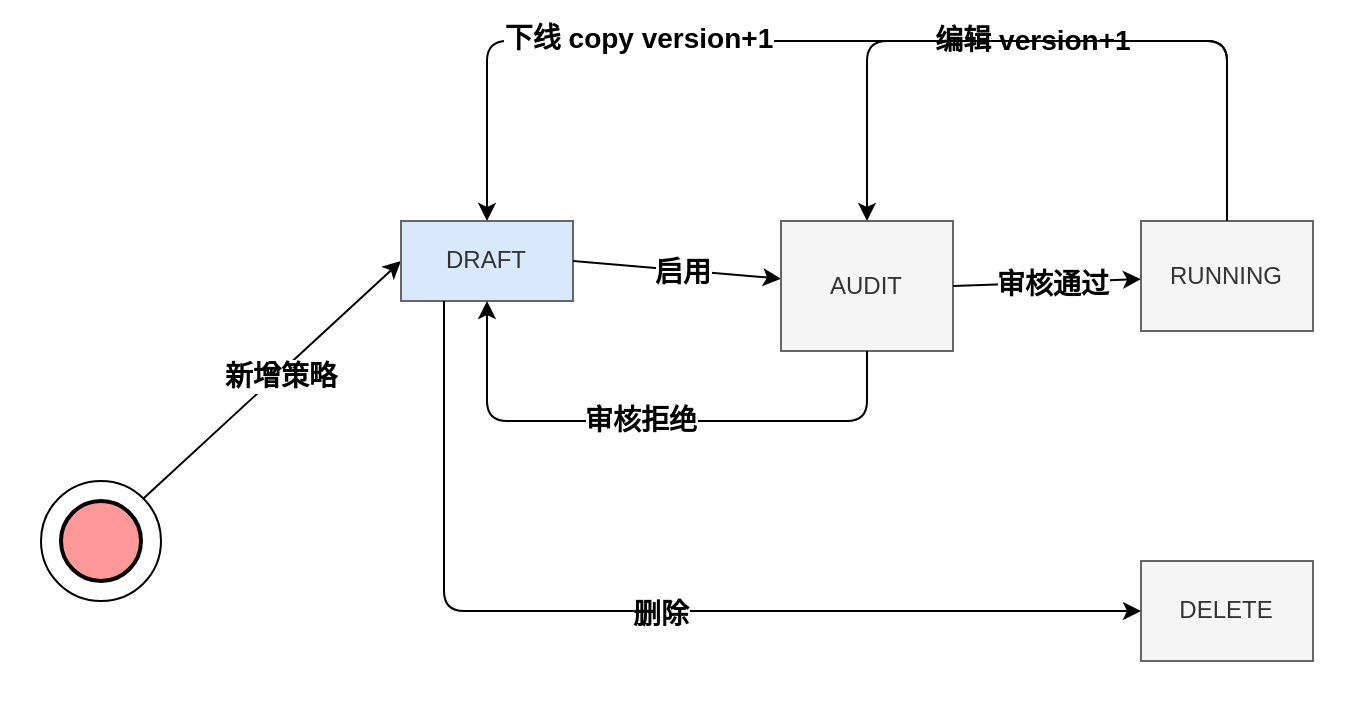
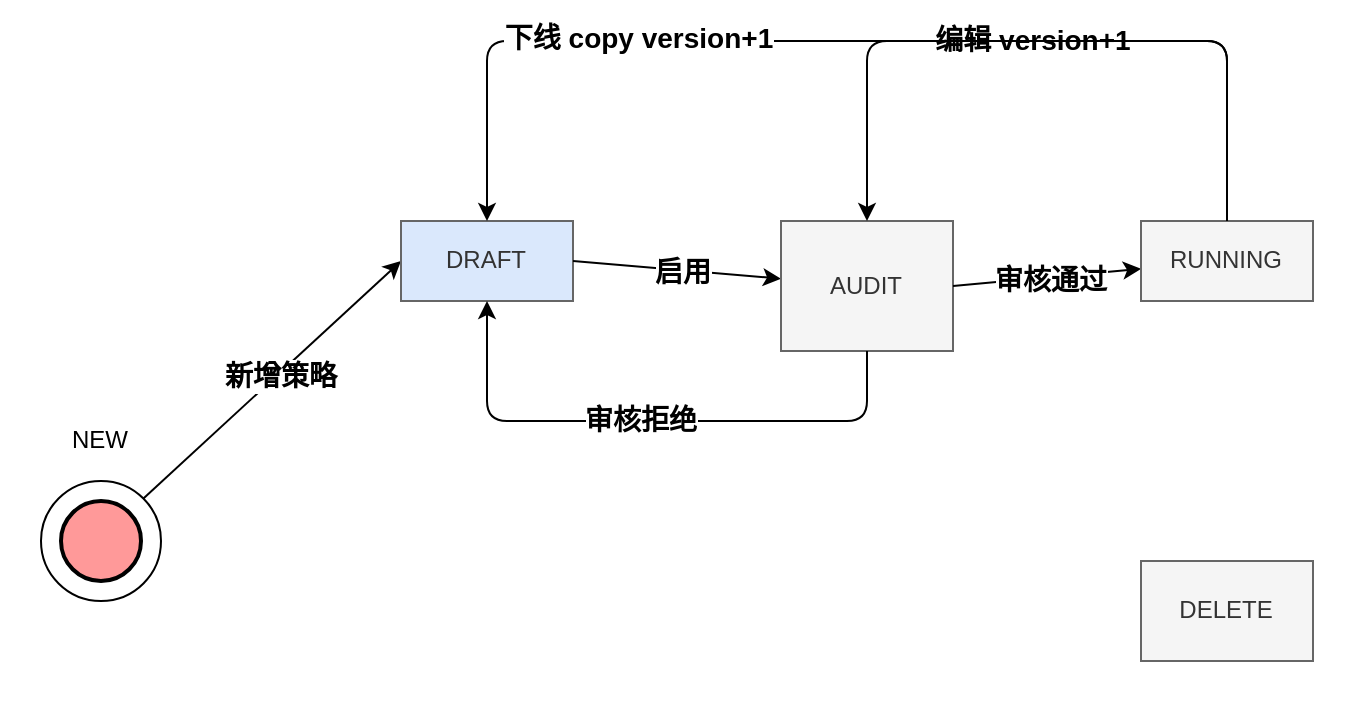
  <mxCell id="0" />
  <mxCell id="1" parent="0" />
  <mxCell id="2" value="" style="group" parent="1" vertex="1" connectable="0"><mxGeometry x="20" y="210" width="60" height="90" as="geometry" /></mxCell>
  <mxCell id="3" value="" style="ellipse;whiteSpace=wrap;html=1;aspect=fixed;" parent="2" vertex="1"><mxGeometry y="30" width="60" height="60" as="geometry" /></mxCell>
  <mxCell id="4" value="" style="ellipse;whiteSpace=wrap;html=1;aspect=fixed;strokeWidth=2;fillColor=#FF9999;" parent="2" vertex="1"><mxGeometry x="10" y="40" width="40" height="40" as="geometry" /></mxCell>
+ <mxCell id="5" value="NEW" style="text;html=1;strokeColor=none;fillColor=none;align=center;verticalAlign=middle;whiteSpace=wrap;rounded=0;" parent="2" vertex="1"><mxGeometry x="10" width="40" height="20" as="geometry" /></mxCell>
  <mxCell id="6" value="" style="endArrow=classic;html=1;exitX=1;exitY=0;exitDx=0;exitDy=0;entryX=0;entryY=0.5;entryDx=0;entryDy=0;" parent="1" source="3" target="8" edge="1"><mxGeometry width="50" height="50" relative="1" as="geometry"><mxPoint x="100" y="210" as="sourcePoint" /><mxPoint x="240" y="120" as="targetPoint" /></mxGeometry></mxCell>
  <mxCell id="7" value="&lt;b&gt;&lt;font style=&quot;font-size: 14px&quot;&gt;新增策略&lt;/font&gt;&lt;/b&gt;" style="edgeLabel;html=1;align=center;verticalAlign=middle;resizable=0;points=[];" parent="6" vertex="1" connectable="0"><mxGeometry x="0.046" y="-1" relative="1" as="geometry"><mxPoint as="offset" /></mxGeometry></mxCell>
  <mxCell id="8" value="DRAFT" style="rounded=0;whiteSpace=wrap;html=1;strokeWidth=1;fillColor=#dae8fc;strokeColor=#666666;fontColor=#333333;" parent="1" vertex="1"><mxGeometry x="200" y="110" width="86" height="40" as="geometry" /></mxCell>
  <mxCell id="9" value="" style="endArrow=classic;html=1;exitX=1;exitY=0.5;exitDx=0;exitDy=0;" parent="1" source="8" target="11" edge="1"><mxGeometry width="50" height="50" relative="1" as="geometry"><mxPoint x="81.213" y="258.787" as="sourcePoint" /><mxPoint x="400" y="130" as="targetPoint" /></mxGeometry></mxCell>
  <mxCell id="10" value="&lt;b&gt;&lt;font style=&quot;font-size: 14px&quot;&gt;启用&lt;/font&gt;&lt;/b&gt;" style="edgeLabel;html=1;align=center;verticalAlign=middle;resizable=0;points=[];" parent="9" vertex="1" connectable="0"><mxGeometry x="0.046" y="-1" relative="1" as="geometry"><mxPoint as="offset" /></mxGeometry></mxCell>
  <mxCell id="11" value="AUDIT" style="rounded=0;whiteSpace=wrap;html=1;strokeWidth=1;fillColor=#f5f5f5;strokeColor=#666666;fontColor=#333333;" parent="1" vertex="1"><mxGeometry x="390" y="110" width="86" height="65" as="geometry" /></mxCell>
  <mxCell id="12" value="" style="endArrow=classic;html=1;exitX=1;exitY=0.5;exitDx=0;exitDy=0;" parent="1" source="11" target="14" edge="1"><mxGeometry width="50" height="50" relative="1" as="geometry"><mxPoint x="530" y="129.5" as="sourcePoint" /><mxPoint x="590" y="130" as="targetPoint" /></mxGeometry></mxCell>
  <mxCell id="13" value="&lt;b&gt;&lt;font style=&quot;font-size: 14px&quot;&gt;审核通过&lt;/font&gt;&lt;/b&gt;" style="edgeLabel;html=1;align=center;verticalAlign=middle;resizable=0;points=[];" parent="12" vertex="1" connectable="0"><mxGeometry x="0.046" y="-1" relative="1" as="geometry"><mxPoint as="offset" /></mxGeometry></mxCell>
- <mxCell id="14" value="RUNNING" style="rounded=0;whiteSpace=wrap;html=1;strokeWidth=1;fillColor=#f5f5f5;strokeColor=#666666;fontColor=#333333;" parent="1" vertex="1"><mxGeometry x="570" y="110" width="86" height="55" as="geometry" /></mxCell>
+ <mxCell id="14" value="RUNNING" style="rounded=0;whiteSpace=wrap;html=1;strokeWidth=1;fillColor=#f5f5f5;strokeColor=#666666;fontColor=#333333;" parent="1" vertex="1"><mxGeometry x="570" y="110" width="86" height="40" as="geometry" /></mxCell>
  <mxCell id="15" value="" style="endArrow=classic;html=1;exitX=0.5;exitY=1;exitDx=0;exitDy=0;edgeStyle=orthogonalEdgeStyle;entryX=0.5;entryY=1;entryDx=0;entryDy=0;" parent="1" source="11" target="8" edge="1"><mxGeometry width="50" height="50" relative="1" as="geometry"><mxPoint x="486" y="140" as="sourcePoint" /><mxPoint x="430" y="250" as="targetPoint" /><Array as="points"><mxPoint x="433" y="210" /><mxPoint x="243" y="210" /></Array></mxGeometry></mxCell>
  <mxCell id="16" value="&lt;b&gt;&lt;font style=&quot;font-size: 14px&quot;&gt;审核拒绝&lt;/font&gt;&lt;/b&gt;" style="edgeLabel;html=1;align=center;verticalAlign=middle;resizable=0;points=[];" parent="15" vertex="1" connectable="0"><mxGeometry x="0.046" y="-1" relative="1" as="geometry"><mxPoint as="offset" /></mxGeometry></mxCell>
  <mxCell id="17" value="" style="endArrow=classic;html=1;exitX=0.5;exitY=0;exitDx=0;exitDy=0;edgeStyle=orthogonalEdgeStyle;entryX=0.5;entryY=0;entryDx=0;entryDy=0;" parent="1" source="14" target="11" edge="1"><mxGeometry width="50" height="50" relative="1" as="geometry"><mxPoint x="620" y="-30" as="sourcePoint" /><mxPoint x="430" y="-30" as="targetPoint" /><Array as="points"><mxPoint x="613" y="20" /><mxPoint x="433" y="20" /></Array></mxGeometry></mxCell>
  <mxCell id="18" value="&lt;span style=&quot;font-size: 14px&quot;&gt;&lt;b&gt;编辑 version+1&lt;/b&gt;&lt;/span&gt;" style="edgeLabel;html=1;align=center;verticalAlign=middle;resizable=0;points=[];" parent="17" vertex="1" connectable="0"><mxGeometry x="0.046" y="-1" relative="1" as="geometry"><mxPoint as="offset" /></mxGeometry></mxCell>
  <mxCell id="19" value="DELETE" style="rounded=0;whiteSpace=wrap;html=1;strokeWidth=1;fillColor=#f5f5f5;strokeColor=#666666;fontColor=#333333;" parent="1" vertex="1"><mxGeometry x="570" y="280" width="86" height="50" as="geometry" /></mxCell>
- <mxCell id="20" value="" style="endArrow=classic;html=1;exitX=0.25;exitY=1;exitDx=0;exitDy=0;edgeStyle=orthogonalEdgeStyle;entryX=0;entryY=0.5;entryDx=0;entryDy=0;" parent="1" source="8" target="19" edge="1"><mxGeometry width="50" height="50" relative="1" as="geometry"><mxPoint x="81.213" y="258.787" as="sourcePoint" /><mxPoint x="510" y="300" as="targetPoint" /></mxGeometry></mxCell>
- <mxCell id="21" value="&lt;b&gt;&lt;font style=&quot;font-size: 14px&quot;&gt;删除&lt;/font&gt;&lt;/b&gt;" style="edgeLabel;html=1;align=center;verticalAlign=middle;resizable=0;points=[];" parent="20" vertex="1" connectable="0"><mxGeometry x="0.046" y="-1" relative="1" as="geometry"><mxPoint as="offset" /></mxGeometry></mxCell>
  <mxCell id="22" value="" style="endArrow=classic;html=1;edgeStyle=orthogonalEdgeStyle;entryX=0.5;entryY=0;entryDx=0;entryDy=0;" edge="1" parent="1" source="14" target="8"><mxGeometry width="50" height="50" relative="1" as="geometry"><mxPoint x="623" y="120" as="sourcePoint" /><mxPoint x="443" y="120" as="targetPoint" /><Array as="points"><mxPoint x="613" y="20" /><mxPoint x="243" y="20" /></Array></mxGeometry></mxCell>
  <mxCell id="23" value="&lt;b&gt;&lt;font style=&quot;font-size: 14px&quot;&gt;下线 copy version+1&lt;/font&gt;&lt;/b&gt;" style="edgeLabel;html=1;align=center;verticalAlign=middle;resizable=0;points=[];" vertex="1" connectable="0" parent="22"><mxGeometry x="0.4" y="-2" relative="1" as="geometry"><mxPoint as="offset" /></mxGeometry></mxCell>
